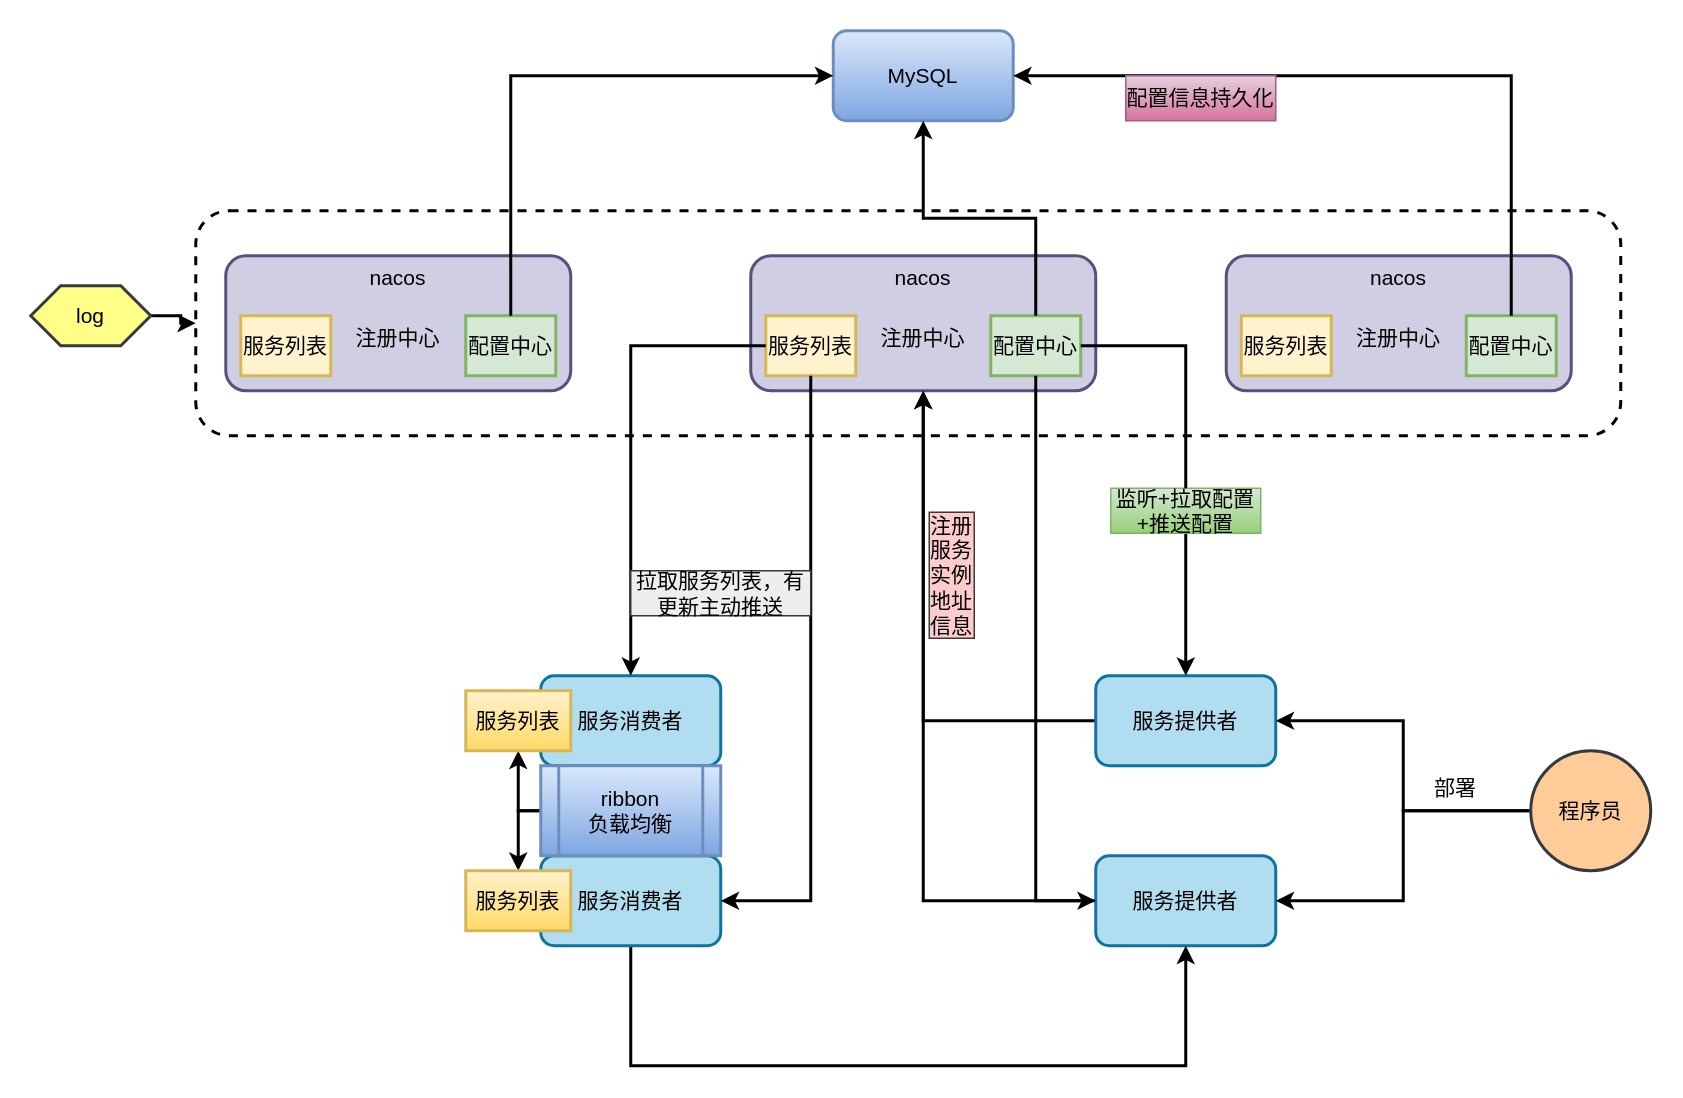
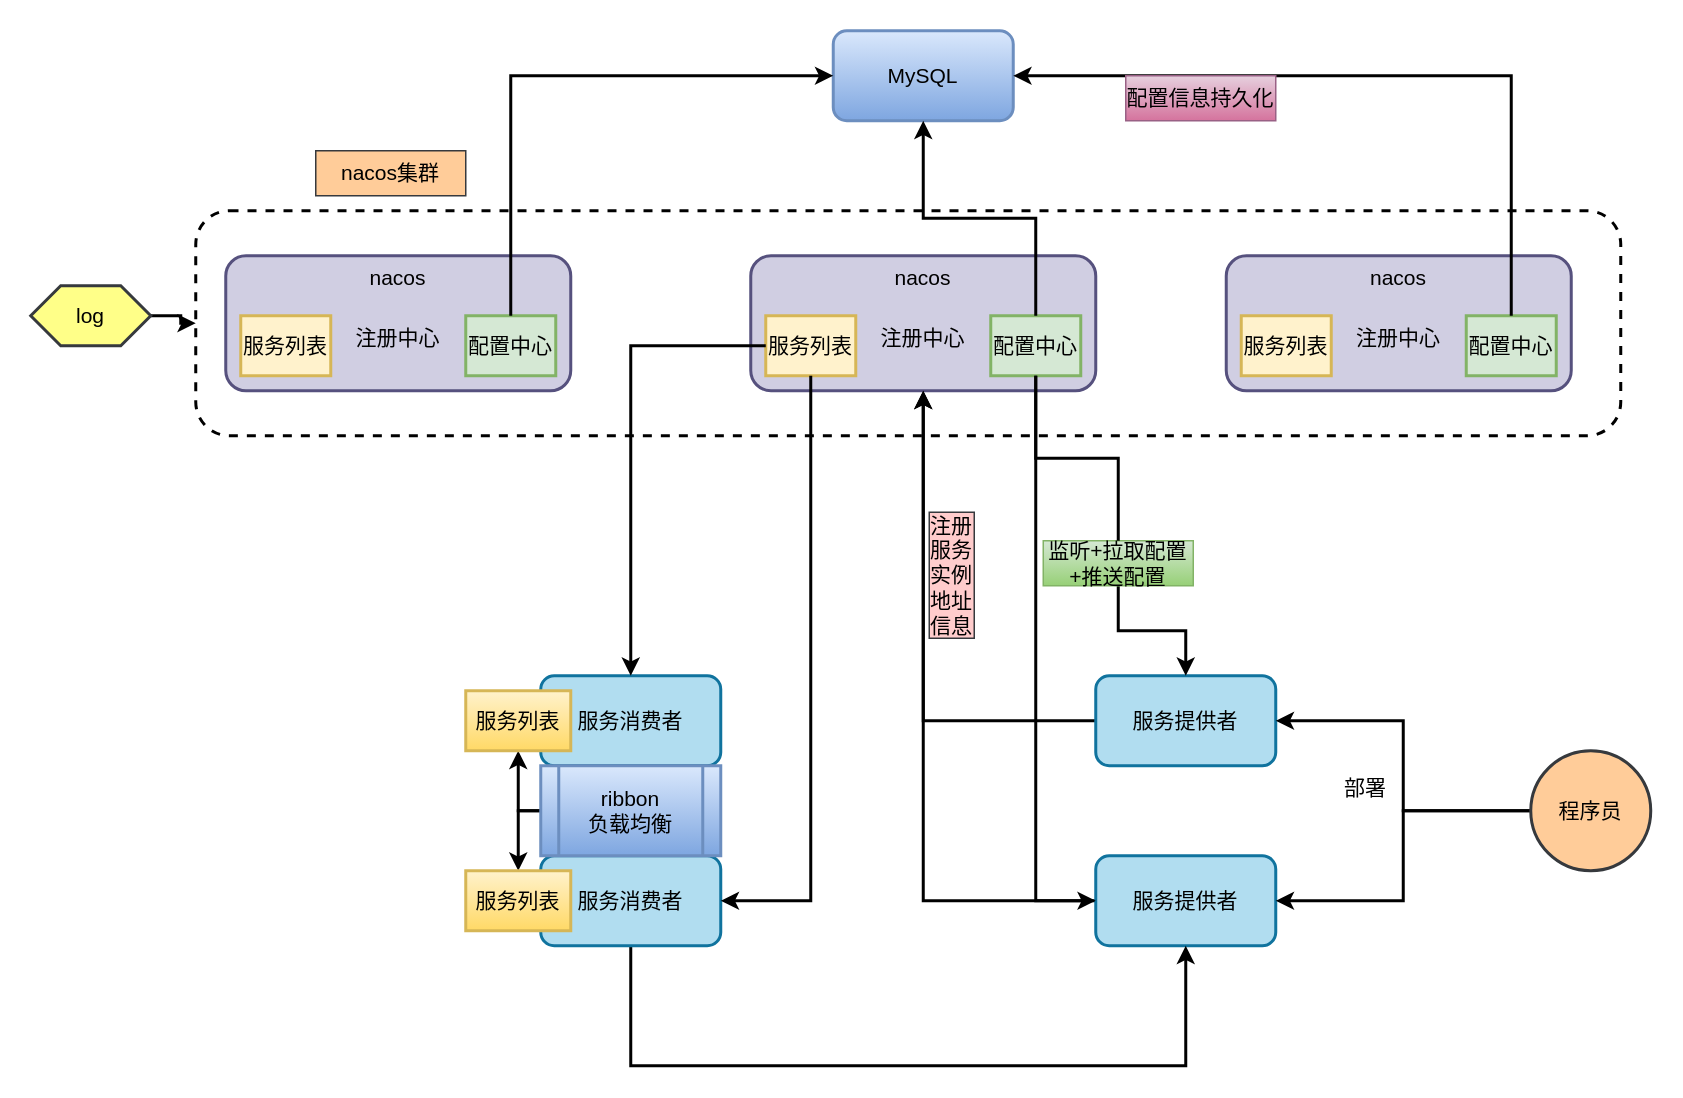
  <mxCell id="0" />
  <mxCell id="1" parent="0" />
  <mxCell id="2" value="" style="group" vertex="1" connectable="0" parent="1"><mxGeometry x="500" y="170" width="230" height="90" as="geometry" /></mxCell>
  <mxCell id="3" value="nacos" style="rounded=1;whiteSpace=wrap;html=1;verticalAlign=top;fontSize=14;strokeWidth=2;fillColor=#d0cee2;strokeColor=#56517e;" vertex="1" parent="2"><mxGeometry width="230" height="90" as="geometry" /></mxCell>
  <mxCell id="4" value="服务列表" style="rounded=0;whiteSpace=wrap;html=1;fontSize=14;strokeWidth=2;fillColor=#fff2cc;strokeColor=#d6b656;" vertex="1" parent="2"><mxGeometry x="10" y="40" width="60" height="40" as="geometry" /></mxCell>
  <mxCell id="5" value="配置中心" style="rounded=0;whiteSpace=wrap;html=1;fontSize=14;strokeWidth=2;fillColor=#d5e8d4;strokeColor=#82b366;" vertex="1" parent="2"><mxGeometry x="160" y="40" width="60" height="40" as="geometry" /></mxCell>
  <mxCell id="6" value="注册中心" style="text;html=1;strokeColor=none;fillColor=none;align=center;verticalAlign=middle;whiteSpace=wrap;rounded=0;fontSize=14;" vertex="1" parent="2"><mxGeometry x="85" y="40" width="60" height="30" as="geometry" /></mxCell>
  <mxCell id="7" value="" style="group" vertex="1" connectable="0" parent="1"><mxGeometry x="150" y="170" width="230" height="90" as="geometry" /></mxCell>
  <mxCell id="8" value="nacos" style="rounded=1;whiteSpace=wrap;html=1;verticalAlign=top;fontSize=14;strokeWidth=2;fillColor=#d0cee2;strokeColor=#56517e;" vertex="1" parent="7"><mxGeometry width="230" height="90" as="geometry" /></mxCell>
  <mxCell id="9" value="服务列表" style="rounded=0;whiteSpace=wrap;html=1;fontSize=14;strokeWidth=2;fillColor=#fff2cc;strokeColor=#d6b656;" vertex="1" parent="7"><mxGeometry x="10" y="40" width="60" height="40" as="geometry" /></mxCell>
  <mxCell id="10" value="配置中心" style="rounded=0;whiteSpace=wrap;html=1;fontSize=14;strokeWidth=2;fillColor=#d5e8d4;strokeColor=#82b366;" vertex="1" parent="7"><mxGeometry x="160" y="40" width="60" height="40" as="geometry" /></mxCell>
  <mxCell id="11" value="注册中心" style="text;html=1;strokeColor=none;fillColor=none;align=center;verticalAlign=middle;whiteSpace=wrap;rounded=0;fontSize=14;" vertex="1" parent="7"><mxGeometry x="85" y="40" width="60" height="30" as="geometry" /></mxCell>
  <mxCell id="12" value="" style="group" vertex="1" connectable="0" parent="1"><mxGeometry x="817" y="170" width="230" height="90" as="geometry" /></mxCell>
  <mxCell id="13" value="nacos" style="rounded=1;whiteSpace=wrap;html=1;verticalAlign=top;fontSize=14;strokeWidth=2;fillColor=#d0cee2;strokeColor=#56517e;" vertex="1" parent="12"><mxGeometry width="230" height="90" as="geometry" /></mxCell>
  <mxCell id="14" value="服务列表" style="rounded=0;whiteSpace=wrap;html=1;fontSize=14;strokeWidth=2;fillColor=#fff2cc;strokeColor=#d6b656;" vertex="1" parent="12"><mxGeometry x="10" y="40" width="60" height="40" as="geometry" /></mxCell>
  <mxCell id="15" value="配置中心" style="rounded=0;whiteSpace=wrap;html=1;fontSize=14;strokeWidth=2;fillColor=#d5e8d4;strokeColor=#82b366;" vertex="1" parent="12"><mxGeometry x="160" y="40" width="60" height="40" as="geometry" /></mxCell>
  <mxCell id="16" value="注册中心" style="text;html=1;strokeColor=none;fillColor=none;align=center;verticalAlign=middle;whiteSpace=wrap;rounded=0;fontSize=14;" vertex="1" parent="12"><mxGeometry x="85" y="40" width="60" height="30" as="geometry" /></mxCell>
  <mxCell id="17" style="edgeStyle=orthogonalEdgeStyle;rounded=0;orthogonalLoop=1;jettySize=auto;html=1;entryX=0.5;entryY=1;entryDx=0;entryDy=0;fontSize=14;strokeWidth=2;" edge="1" parent="1" source="18" target="3"><mxGeometry relative="1" as="geometry"><Array as="points"><mxPoint x="615" y="480" /></Array></mxGeometry></mxCell>
  <mxCell id="18" value="服务提供者" style="rounded=1;whiteSpace=wrap;html=1;fontSize=14;strokeWidth=2;fillColor=#b1ddf0;strokeColor=#10739e;" vertex="1" parent="1"><mxGeometry x="730" y="450" width="120" height="60" as="geometry" /></mxCell>
  <mxCell id="19" style="edgeStyle=orthogonalEdgeStyle;rounded=0;orthogonalLoop=1;jettySize=auto;html=1;entryX=0.5;entryY=1;entryDx=0;entryDy=0;fontSize=14;strokeWidth=2;" edge="1" parent="1" source="20" target="3"><mxGeometry relative="1" as="geometry"><Array as="points"><mxPoint x="615" y="600" /></Array></mxGeometry></mxCell>
  <mxCell id="20" value="服务提供者" style="rounded=1;whiteSpace=wrap;html=1;fontSize=14;strokeWidth=2;fillColor=#b1ddf0;strokeColor=#10739e;" vertex="1" parent="1"><mxGeometry x="730" y="570" width="120" height="60" as="geometry" /></mxCell>
  <mxCell id="21" value="服务消费者" style="rounded=1;whiteSpace=wrap;html=1;fontSize=14;strokeWidth=2;fillColor=#b1ddf0;strokeColor=#10739e;" vertex="1" parent="1"><mxGeometry x="360" y="450" width="120" height="60" as="geometry" /></mxCell>
  <mxCell id="22" style="edgeStyle=orthogonalEdgeStyle;rounded=0;orthogonalLoop=1;jettySize=auto;html=1;entryX=0.5;entryY=1;entryDx=0;entryDy=0;fontSize=14;strokeWidth=2;" edge="1" parent="1" source="23" target="20"><mxGeometry relative="1" as="geometry"><Array as="points"><mxPoint x="420" y="710" /><mxPoint x="790" y="710" /></Array></mxGeometry></mxCell>
  <mxCell id="23" value="服务消费者" style="rounded=1;whiteSpace=wrap;html=1;fontSize=14;strokeWidth=2;fillColor=#b1ddf0;strokeColor=#10739e;" vertex="1" parent="1"><mxGeometry x="360" y="570" width="120" height="60" as="geometry" /></mxCell>
  <mxCell id="24" style="edgeStyle=orthogonalEdgeStyle;rounded=0;orthogonalLoop=1;jettySize=auto;html=1;entryX=1;entryY=0.5;entryDx=0;entryDy=0;fontSize=14;strokeWidth=2;" edge="1" parent="1" source="26" target="18"><mxGeometry relative="1" as="geometry" /></mxCell>
  <mxCell id="25" style="edgeStyle=orthogonalEdgeStyle;rounded=0;orthogonalLoop=1;jettySize=auto;html=1;entryX=1;entryY=0.5;entryDx=0;entryDy=0;fontSize=14;strokeWidth=2;" edge="1" parent="1" source="26" target="20"><mxGeometry relative="1" as="geometry" /></mxCell>
  <mxCell id="26" value="程序员" style="ellipse;whiteSpace=wrap;html=1;aspect=fixed;fontSize=14;strokeWidth=2;fillColor=#ffcc99;strokeColor=#36393d;" vertex="1" parent="1"><mxGeometry x="1020" y="500" width="80" height="80" as="geometry" /></mxCell>
- <mxCell id="27" value="部署" style="text;html=1;strokeColor=none;fillColor=none;align=center;verticalAlign=middle;whiteSpace=wrap;rounded=0;fontSize=14;" vertex="1" parent="1"><mxGeometry x="940" y="510" width="60" height="30" as="geometry" /></mxCell>
+ <mxCell id="27" value="部署" style="text;html=1;strokeColor=none;fillColor=none;align=center;verticalAlign=middle;whiteSpace=wrap;rounded=0;fontSize=14;" vertex="1" parent="1"><mxGeometry x="880" y="510" width="60" height="30" as="geometry" /></mxCell>
  <mxCell id="28" value="注册服务实例地址信息" style="text;html=1;strokeColor=#36393d;fillColor=#ffcccc;align=center;verticalAlign=middle;whiteSpace=wrap;rounded=0;fontSize=14;rotation=90;horizontal=0;" vertex="1" parent="1"><mxGeometry x="592" y="368" width="84" height="30" as="geometry" /></mxCell>
  <mxCell id="29" style="edgeStyle=orthogonalEdgeStyle;rounded=0;orthogonalLoop=1;jettySize=auto;html=1;entryX=0.5;entryY=0;entryDx=0;entryDy=0;fontSize=14;strokeWidth=2;startArrow=none;" edge="1" parent="1" source="31" target="18"><mxGeometry relative="1" as="geometry" /></mxCell>
  <mxCell id="30" style="edgeStyle=orthogonalEdgeStyle;rounded=0;orthogonalLoop=1;jettySize=auto;html=1;entryX=0;entryY=0.5;entryDx=0;entryDy=0;fontSize=14;strokeWidth=2;" edge="1" parent="1" source="5" target="20"><mxGeometry relative="1" as="geometry"><Array as="points"><mxPoint x="690" y="600" /></Array></mxGeometry></mxCell>
- <mxCell id="31" value="监听+拉取配置+推送配置" style="text;html=1;strokeColor=#82b366;fillColor=#d5e8d4;align=center;verticalAlign=middle;whiteSpace=wrap;rounded=0;fontSize=14;gradientColor=#97d077;" vertex="1" parent="1"><mxGeometry x="740" y="325" width="100" height="30" as="geometry" /></mxCell>
+ <mxCell id="31" value="监听+拉取配置+推送配置" style="text;html=1;strokeColor=#82b366;fillColor=#d5e8d4;align=center;verticalAlign=middle;whiteSpace=wrap;rounded=0;fontSize=14;gradientColor=#97d077;" vertex="1" parent="1"><mxGeometry x="695" y="360" width="100" height="30" as="geometry" /></mxCell>
  <mxCell id="32" value="" style="edgeStyle=orthogonalEdgeStyle;rounded=0;orthogonalLoop=1;jettySize=auto;html=1;entryX=0.5;entryY=0;entryDx=0;entryDy=0;fontSize=14;strokeWidth=2;endArrow=none;" edge="1" parent="1" source="5" target="31"><mxGeometry relative="1" as="geometry"><mxPoint x="720" y="230" as="sourcePoint" /><mxPoint x="790" y="450" as="targetPoint" /></mxGeometry></mxCell>
  <mxCell id="33" style="edgeStyle=orthogonalEdgeStyle;rounded=0;orthogonalLoop=1;jettySize=auto;html=1;entryX=0.5;entryY=0;entryDx=0;entryDy=0;fontSize=14;strokeWidth=2;" edge="1" parent="1" source="4" target="21"><mxGeometry relative="1" as="geometry" /></mxCell>
  <mxCell id="34" style="edgeStyle=orthogonalEdgeStyle;rounded=0;orthogonalLoop=1;jettySize=auto;html=1;entryX=1;entryY=0.5;entryDx=0;entryDy=0;fontSize=14;strokeWidth=2;" edge="1" parent="1" source="4" target="23"><mxGeometry relative="1" as="geometry"><Array as="points"><mxPoint x="540" y="600" /></Array></mxGeometry></mxCell>
- <mxCell id="35" value="拉取服务列表，有更新主动推送" style="text;html=1;strokeColor=#36393d;fillColor=#eeeeee;align=center;verticalAlign=middle;whiteSpace=wrap;rounded=0;fontSize=14;" vertex="1" parent="1"><mxGeometry x="420" y="380" width="120" height="30" as="geometry" /></mxCell>
  <mxCell id="36" style="edgeStyle=orthogonalEdgeStyle;rounded=0;orthogonalLoop=1;jettySize=auto;html=1;entryX=0.5;entryY=1;entryDx=0;entryDy=0;fontSize=14;strokeWidth=2;" edge="1" parent="1" source="38" target="39"><mxGeometry relative="1" as="geometry"><Array as="points"><mxPoint x="345" y="540" /></Array></mxGeometry></mxCell>
  <mxCell id="37" style="edgeStyle=orthogonalEdgeStyle;rounded=0;orthogonalLoop=1;jettySize=auto;html=1;entryX=0.5;entryY=0;entryDx=0;entryDy=0;fontSize=14;strokeWidth=2;" edge="1" parent="1" source="38" target="40"><mxGeometry relative="1" as="geometry"><Array as="points"><mxPoint x="345" y="540" /></Array></mxGeometry></mxCell>
  <mxCell id="38" value="ribbon&lt;br&gt;负载均衡" style="shape=process;whiteSpace=wrap;html=1;backgroundOutline=1;fontSize=14;strokeWidth=2;fillColor=#dae8fc;gradientColor=#7ea6e0;strokeColor=#6c8ebf;" vertex="1" parent="1"><mxGeometry x="360" y="510" width="120" height="60" as="geometry" /></mxCell>
  <mxCell id="39" value="服务列表" style="rounded=0;whiteSpace=wrap;html=1;fontSize=14;strokeWidth=2;fillColor=#fff2cc;gradientColor=#ffd966;strokeColor=#d6b656;" vertex="1" parent="1"><mxGeometry x="310" y="460" width="70" height="40" as="geometry" /></mxCell>
  <mxCell id="40" value="服务列表" style="rounded=0;whiteSpace=wrap;html=1;fontSize=14;strokeWidth=2;fillColor=#fff2cc;gradientColor=#ffd966;strokeColor=#d6b656;" vertex="1" parent="1"><mxGeometry x="310" y="580" width="70" height="40" as="geometry" /></mxCell>
  <mxCell id="41" value="MySQL" style="rounded=1;whiteSpace=wrap;html=1;fontSize=14;strokeWidth=2;fillColor=#dae8fc;gradientColor=#7ea6e0;strokeColor=#6c8ebf;" vertex="1" parent="1"><mxGeometry x="555" y="20" width="120" height="60" as="geometry" /></mxCell>
  <mxCell id="42" style="edgeStyle=orthogonalEdgeStyle;rounded=0;orthogonalLoop=1;jettySize=auto;html=1;entryX=0;entryY=0.5;entryDx=0;entryDy=0;fontSize=14;strokeWidth=2;" edge="1" parent="1" source="10" target="41"><mxGeometry relative="1" as="geometry"><Array as="points"><mxPoint x="340" y="50" /></Array></mxGeometry></mxCell>
  <mxCell id="43" style="edgeStyle=orthogonalEdgeStyle;rounded=0;orthogonalLoop=1;jettySize=auto;html=1;entryX=0.5;entryY=1;entryDx=0;entryDy=0;fontSize=14;strokeWidth=2;" edge="1" parent="1" source="5" target="41"><mxGeometry relative="1" as="geometry" /></mxCell>
  <mxCell id="44" style="edgeStyle=orthogonalEdgeStyle;rounded=0;orthogonalLoop=1;jettySize=auto;html=1;entryX=1;entryY=0.5;entryDx=0;entryDy=0;fontSize=14;strokeWidth=2;" edge="1" parent="1" source="15" target="41"><mxGeometry relative="1" as="geometry"><Array as="points"><mxPoint x="1007" y="50" /></Array></mxGeometry></mxCell>
  <mxCell id="45" value="配置信息持久化" style="text;html=1;strokeColor=#996185;fillColor=#e6d0de;align=center;verticalAlign=middle;whiteSpace=wrap;rounded=0;fontSize=14;gradientColor=#d5739d;" vertex="1" parent="1"><mxGeometry x="750" y="50" width="100" height="30" as="geometry" /></mxCell>
  <mxCell id="46" value="" style="rounded=1;whiteSpace=wrap;html=1;fontSize=14;strokeWidth=2;fillColor=none;dashed=1;" vertex="1" parent="1"><mxGeometry x="130" y="140" width="950" height="150" as="geometry" /></mxCell>
+ <mxCell id="47" value="nacos集群" style="text;html=1;strokeColor=#36393d;fillColor=#ffcc99;align=center;verticalAlign=middle;whiteSpace=wrap;rounded=0;fontSize=14;" vertex="1" parent="1"><mxGeometry x="210" y="100" width="100" height="30" as="geometry" /></mxCell>
  <mxCell id="48" style="edgeStyle=orthogonalEdgeStyle;rounded=0;orthogonalLoop=1;jettySize=auto;html=1;entryX=0;entryY=0.5;entryDx=0;entryDy=0;fontSize=14;strokeWidth=2;" edge="1" parent="1" source="49" target="46"><mxGeometry relative="1" as="geometry" /></mxCell>
  <mxCell id="49" value="log" style="shape=hexagon;perimeter=hexagonPerimeter2;whiteSpace=wrap;html=1;fixedSize=1;fontSize=14;strokeWidth=2;fillColor=#ffff88;strokeColor=#36393d;" vertex="1" parent="1"><mxGeometry x="20" y="190" width="80" height="40" as="geometry" /></mxCell>
